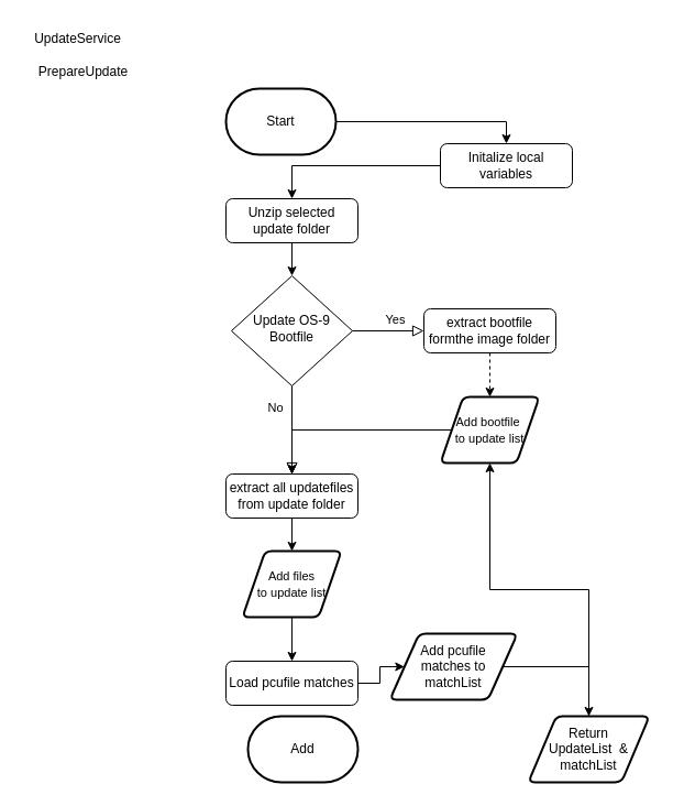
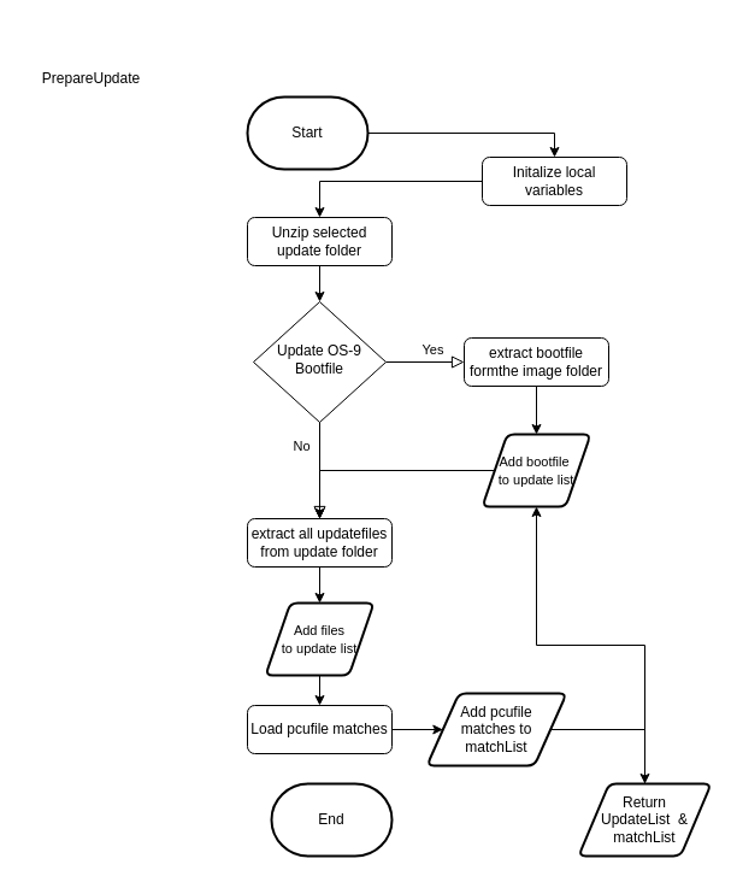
  <mxCell id="0" />
  <mxCell id="1" parent="0" />
  <mxCell id="2" style="edgeStyle=orthogonalEdgeStyle;rounded=0;orthogonalLoop=1;jettySize=auto;html=1;entryX=0.5;entryY=0;entryDx=0;entryDy=0;" edge="1" parent="1" source="3" target="11"><mxGeometry relative="1" as="geometry" /></mxCell>
  <mxCell id="3" value="Initalize local variables" style="rounded=1;whiteSpace=wrap;html=1;fontSize=12;glass=0;strokeWidth=1;shadow=0;" parent="1" vertex="1"><mxGeometry x="400" y="130" width="120" height="40" as="geometry" /></mxCell>
  <mxCell id="4" value="Yes" style="edgeStyle=orthogonalEdgeStyle;rounded=0;html=1;jettySize=auto;orthogonalLoop=1;fontSize=11;endArrow=block;endFill=0;endSize=8;strokeWidth=1;shadow=0;labelBackgroundColor=none;entryX=0;entryY=0.5;entryDx=0;entryDy=0;" parent="1" source="6" target="16" edge="1"><mxGeometry x="0.206" y="10" relative="1" as="geometry"><mxPoint as="offset" /><mxPoint x="370" y="370" as="targetPoint" /></mxGeometry></mxCell>
  <mxCell id="5" value="" style="edgeStyle=orthogonalEdgeStyle;rounded=0;orthogonalLoop=1;jettySize=auto;html=1;" edge="1" parent="1" source="6" target="14"><mxGeometry relative="1" as="geometry" /></mxCell>
  <mxCell id="6" value="Update OS-9 Bootfile" style="rhombus;whiteSpace=wrap;html=1;shadow=0;fontFamily=Helvetica;fontSize=12;align=center;strokeWidth=1;spacing=6;spacingTop=-4;" parent="1" vertex="1"><mxGeometry x="210" y="250" width="110" height="100" as="geometry" /></mxCell>
- <mxCell id="7" value="&lt;div&gt;UpdateService&lt;/div&gt;" style="text;html=1;align=center;verticalAlign=middle;resizable=0;points=[];autosize=1;strokeColor=none;fillColor=none;" vertex="1" parent="1"><mxGeometry x="20" y="20" width="100" height="30" as="geometry" /></mxCell>
  <mxCell id="8" value="&lt;div&gt;PrepareUpdate&lt;/div&gt;" style="text;html=1;align=center;verticalAlign=middle;resizable=0;points=[];autosize=1;strokeColor=none;fillColor=none;" vertex="1" parent="1"><mxGeometry x="20" y="50" width="110" height="30" as="geometry" /></mxCell>
  <mxCell id="9" style="edgeStyle=orthogonalEdgeStyle;rounded=0;orthogonalLoop=1;jettySize=auto;html=1;entryX=0.5;entryY=0;entryDx=0;entryDy=0;exitX=1;exitY=0.5;exitDx=0;exitDy=0;exitPerimeter=0;" edge="1" parent="1" source="23" target="3"><mxGeometry relative="1" as="geometry"><mxPoint x="310" y="110" as="sourcePoint" /></mxGeometry></mxCell>
  <mxCell id="10" value="" style="edgeStyle=orthogonalEdgeStyle;rounded=0;orthogonalLoop=1;jettySize=auto;html=1;entryX=0.5;entryY=0;entryDx=0;entryDy=0;" edge="1" parent="1" source="11" target="6"><mxGeometry relative="1" as="geometry" /></mxCell>
  <mxCell id="11" value="Unzip selected update folder" style="rounded=1;whiteSpace=wrap;html=1;fontSize=12;glass=0;strokeWidth=1;shadow=0;" vertex="1" parent="1"><mxGeometry x="205" y="180" width="120" height="40" as="geometry" /></mxCell>
  <mxCell id="12" value="No" style="edgeStyle=orthogonalEdgeStyle;rounded=0;html=1;jettySize=auto;orthogonalLoop=1;fontSize=11;endArrow=block;endFill=0;endSize=8;strokeWidth=1;shadow=0;labelBackgroundColor=none;entryX=0.5;entryY=0;entryDx=0;entryDy=0;exitX=0.5;exitY=1;exitDx=0;exitDy=0;" edge="1" parent="1" source="6" target="14"><mxGeometry x="-0.5" y="-15" relative="1" as="geometry"><mxPoint as="offset" /><mxPoint x="260" y="420" as="sourcePoint" /><mxPoint x="260" y="490" as="targetPoint" /></mxGeometry></mxCell>
  <mxCell id="13" value="" style="edgeStyle=orthogonalEdgeStyle;rounded=0;orthogonalLoop=1;jettySize=auto;html=1;" edge="1" parent="1" source="14" target="20"><mxGeometry relative="1" as="geometry" /></mxCell>
  <mxCell id="14" value="&lt;div&gt;extract all updatefiles&lt;/div&gt;&lt;div&gt;from update folder&lt;br&gt;&lt;/div&gt;" style="rounded=1;whiteSpace=wrap;html=1;fontSize=12;glass=0;strokeWidth=1;shadow=0;" vertex="1" parent="1"><mxGeometry x="205" y="430" width="120" height="40" as="geometry" /></mxCell>
- <mxCell id="15" value="" style="edgeStyle=orthogonalEdgeStyle;rounded=0;orthogonalLoop=1;jettySize=auto;html=1;dashed=1;" edge="1" parent="1" source="16" target="18"><mxGeometry relative="1" as="geometry" /></mxCell>
+ <mxCell id="15" value="" style="edgeStyle=orthogonalEdgeStyle;rounded=0;orthogonalLoop=1;jettySize=auto;html=1;" edge="1" parent="1" source="16" target="18"><mxGeometry relative="1" as="geometry" /></mxCell>
  <mxCell id="16" value="extract bootfile formthe image folder" style="rounded=1;whiteSpace=wrap;html=1;fontSize=12;glass=0;strokeWidth=1;shadow=0;" vertex="1" parent="1"><mxGeometry x="385" y="280" width="120" height="40" as="geometry" /></mxCell>
  <mxCell id="17" style="edgeStyle=orthogonalEdgeStyle;rounded=0;orthogonalLoop=1;jettySize=auto;html=1;entryX=0.5;entryY=0;entryDx=0;entryDy=0;" edge="1" parent="1" source="18" target="14"><mxGeometry relative="1" as="geometry"><mxPoint x="350" y="370" as="targetPoint" /></mxGeometry></mxCell>
  <mxCell id="18" value="&lt;div&gt;&lt;font style=&quot;font-size: 11px;&quot;&gt;Add bootfile&amp;nbsp;&lt;/font&gt;&lt;/div&gt;&lt;div&gt;&lt;font style=&quot;font-size: 11px;&quot;&gt;to update list&lt;/font&gt;&lt;/div&gt;" style="shape=parallelogram;html=1;strokeWidth=2;perimeter=parallelogramPerimeter;whiteSpace=wrap;rounded=1;arcSize=12;size=0.23;" vertex="1" parent="1"><mxGeometry x="400" y="360" width="90" height="60" as="geometry" /></mxCell>
  <mxCell id="19" value="" style="edgeStyle=orthogonalEdgeStyle;rounded=0;orthogonalLoop=1;jettySize=auto;html=1;entryX=0.5;entryY=0;entryDx=0;entryDy=0;" edge="1" parent="1" source="20" target="22"><mxGeometry relative="1" as="geometry" /></mxCell>
  <mxCell id="20" value="&lt;div&gt;&lt;font style=&quot;font-size: 11px;&quot;&gt;Add files&lt;/font&gt;&lt;/div&gt;&lt;div&gt;&lt;font style=&quot;font-size: 11px;&quot;&gt;to update list&lt;/font&gt;&lt;/div&gt;" style="shape=parallelogram;html=1;strokeWidth=2;perimeter=parallelogramPerimeter;whiteSpace=wrap;rounded=1;arcSize=12;size=0.23;" vertex="1" parent="1"><mxGeometry x="220" y="500" width="90" height="60" as="geometry" /></mxCell>
  <mxCell id="21" value="" style="edgeStyle=orthogonalEdgeStyle;rounded=0;orthogonalLoop=1;jettySize=auto;html=1;entryX=0;entryY=0.5;entryDx=0;entryDy=0;" edge="1" parent="1" source="22" target="28"><mxGeometry relative="1" as="geometry" /></mxCell>
- <mxCell id="22" value="Load pcufile matches" style="rounded=1;whiteSpace=wrap;html=1;fontSize=12;glass=0;strokeWidth=1;shadow=0;" vertex="1" parent="1"><mxGeometry x="205" y="600" width="120" height="40" as="geometry" /></mxCell>
+ <mxCell id="22" value="Load pcufile matches" style="rounded=1;whiteSpace=wrap;html=1;fontSize=12;glass=0;strokeWidth=1;shadow=0;" vertex="1" parent="1"><mxGeometry x="205" y="585" width="120" height="40" as="geometry" /></mxCell>
  <mxCell id="23" value="Start" style="strokeWidth=2;html=1;shape=mxgraph.flowchart.terminator;whiteSpace=wrap;" vertex="1" parent="1"><mxGeometry x="205" y="80" width="100" height="60" as="geometry" /></mxCell>
- <mxCell id="24" value="Add" style="strokeWidth=2;html=1;shape=mxgraph.flowchart.terminator;whiteSpace=wrap;" vertex="1" parent="1"><mxGeometry x="225" y="650" width="100" height="60" as="geometry" /></mxCell>
+ <mxCell id="24" value="End" style="strokeWidth=2;html=1;shape=mxgraph.flowchart.terminator;whiteSpace=wrap;" vertex="1" parent="1"><mxGeometry x="225" y="650" width="100" height="60" as="geometry" /></mxCell>
  <mxCell id="25" value="" style="edgeStyle=orthogonalEdgeStyle;rounded=0;orthogonalLoop=1;jettySize=auto;html=1;" edge="1" parent="1" source="26" target="18"><mxGeometry relative="1" as="geometry" /></mxCell>
  <mxCell id="26" value="&lt;div&gt;Return&lt;/div&gt;&lt;div&gt;UpdateList&amp;nbsp; &amp;amp;&lt;/div&gt;&lt;div&gt;matchList&lt;br&gt;&lt;/div&gt;" style="shape=parallelogram;html=1;strokeWidth=2;perimeter=parallelogramPerimeter;whiteSpace=wrap;rounded=1;arcSize=12;size=0.23;" vertex="1" parent="1"><mxGeometry x="480" y="650" width="110" height="60" as="geometry" /></mxCell>
  <mxCell id="27" value="" style="edgeStyle=orthogonalEdgeStyle;rounded=0;orthogonalLoop=1;jettySize=auto;html=1;" edge="1" parent="1" source="28" target="26"><mxGeometry relative="1" as="geometry" /></mxCell>
  <mxCell id="28" value="&lt;div&gt;Add pcufile&lt;/div&gt;&lt;div&gt;matches to&lt;/div&gt;&lt;div&gt;matchList&lt;br&gt;&lt;/div&gt;" style="shape=parallelogram;html=1;strokeWidth=2;perimeter=parallelogramPerimeter;whiteSpace=wrap;rounded=1;arcSize=12;size=0.23;" vertex="1" parent="1"><mxGeometry x="354" y="575" width="116" height="60" as="geometry" /></mxCell>
